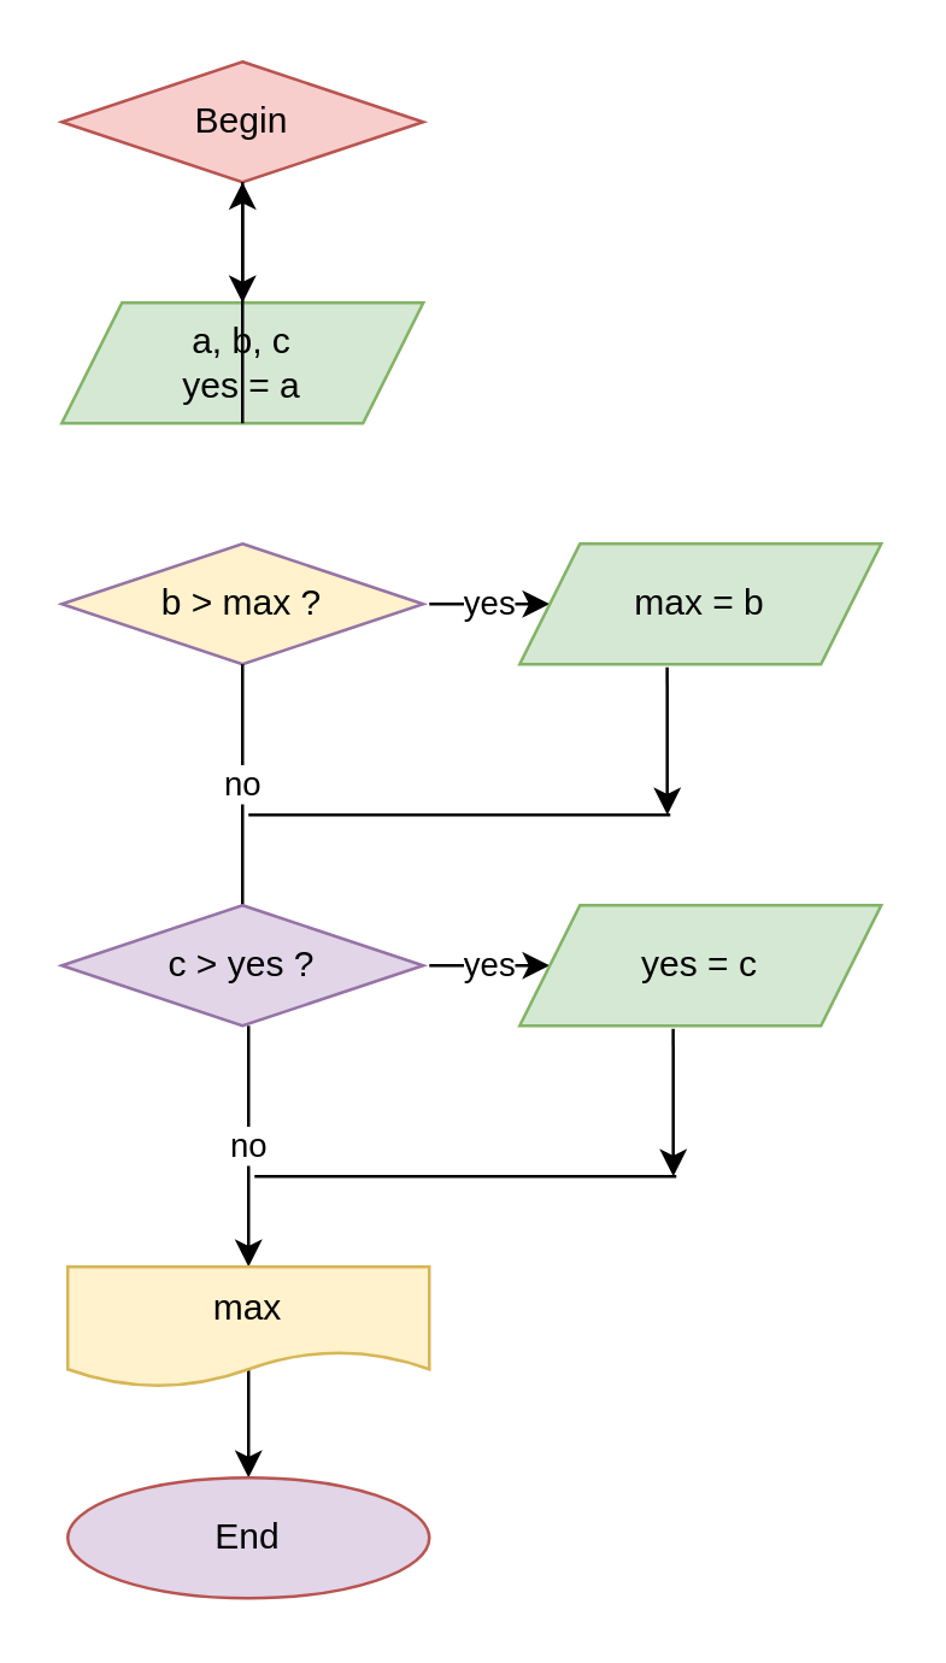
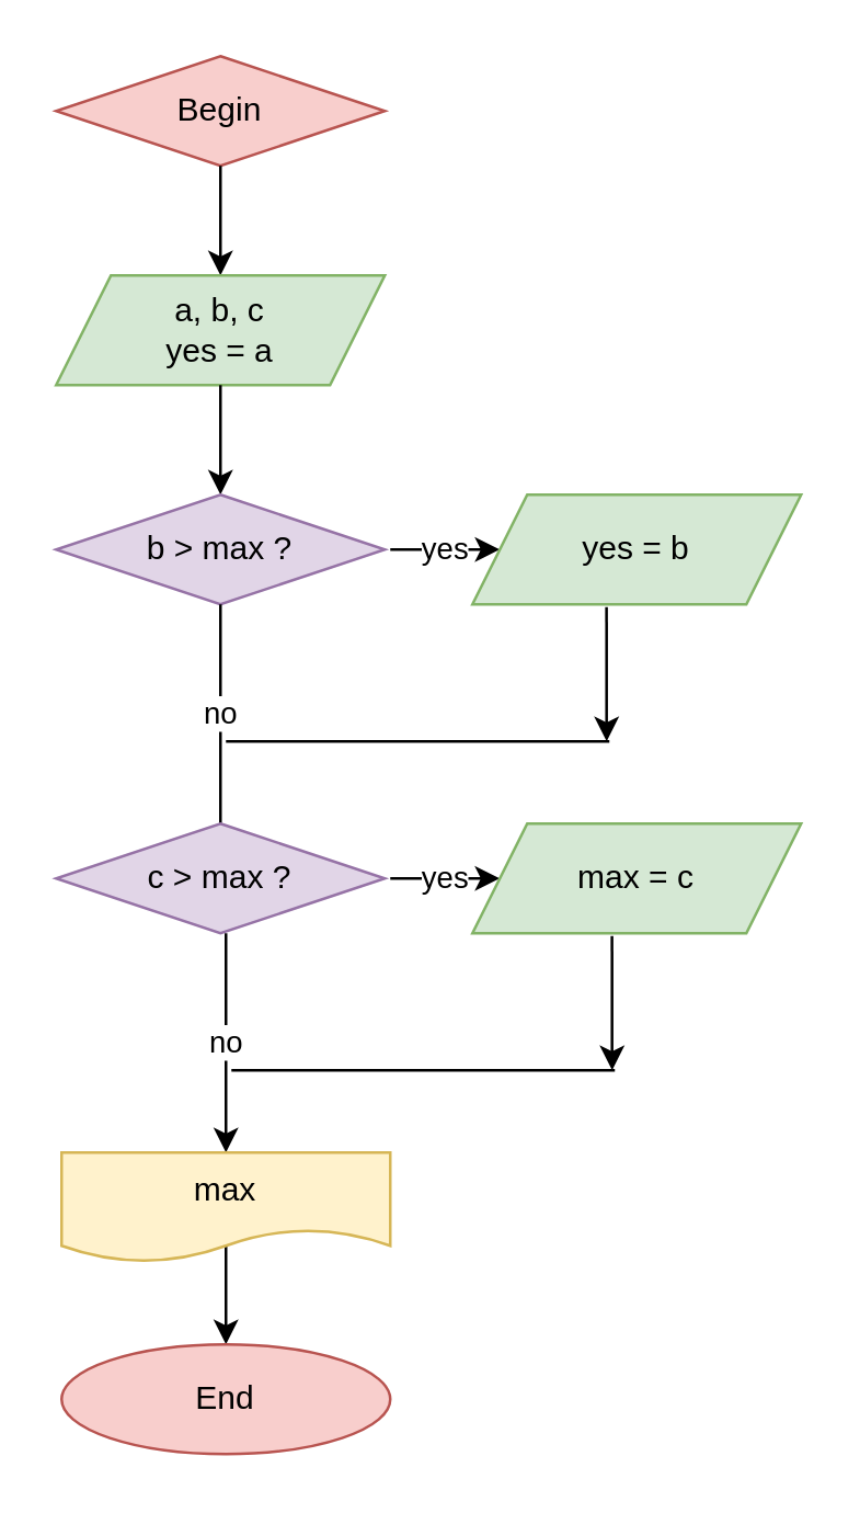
  <mxCell id="0" />
  <mxCell id="1" parent="0" />
  <mxCell id="2" value="Begin" style="rhombus;whiteSpace=wrap;html=1;fillColor=#f8cecc;strokeColor=#b85450;" vertex="1" parent="1"><mxGeometry x="20" y="20" width="120" height="40" as="geometry" /></mxCell>
  <mxCell id="3" value="" style="endArrow=classic;html=1;rounded=0;exitX=0.5;exitY=1;exitDx=0;exitDy=0;" edge="1" parent="1" source="2"><mxGeometry width="50" height="50" relative="1" as="geometry"><mxPoint x="50" y="400" as="sourcePoint" /><mxPoint x="80" y="100" as="targetPoint" /></mxGeometry></mxCell>
  <mxCell id="4" value="a, b, c&lt;br&gt;yes = a" style="shape=parallelogram;perimeter=parallelogramPerimeter;whiteSpace=wrap;html=1;fixedSize=1;fillColor=#d5e8d4;strokeColor=#82b366;" vertex="1" parent="1"><mxGeometry x="20" y="100" width="120" height="40" as="geometry" /></mxCell>
- <mxCell id="5" value="" style="endArrow=classic;html=1;rounded=0;exitX=0.5;exitY=1;exitDx=0;exitDy=0;" edge="1" parent="1" source="4" target="2"><mxGeometry width="50" height="50" relative="1" as="geometry"><mxPoint x="50" y="400" as="sourcePoint" /><mxPoint x="80" y="220" as="targetPoint" /></mxGeometry></mxCell>
- <mxCell id="6" value="b &amp;gt; max ?" style="rhombus;whiteSpace=wrap;html=1;fillColor=#fff2cc;strokeColor=#9673a6;" vertex="1" parent="1"><mxGeometry x="20" y="180" width="120" height="40" as="geometry" /></mxCell>
+ <mxCell id="5" value="" style="endArrow=classic;html=1;rounded=0;exitX=0.5;exitY=1;exitDx=0;exitDy=0;" edge="1" parent="1" source="4" target="6"><mxGeometry width="50" height="50" relative="1" as="geometry"><mxPoint x="50" y="400" as="sourcePoint" /><mxPoint x="80" y="220" as="targetPoint" /></mxGeometry></mxCell>
+ <mxCell id="6" value="b &amp;gt; max ?" style="rhombus;whiteSpace=wrap;html=1;fillColor=#e1d5e7;strokeColor=#9673a6;" vertex="1" parent="1"><mxGeometry x="20" y="180" width="120" height="40" as="geometry" /></mxCell>
  <mxCell id="7" value="yes" style="endArrow=classic;html=1;rounded=0;entryX=0;entryY=0.5;entryDx=0;entryDy=0;" edge="1" parent="1"><mxGeometry width="50" height="50" relative="1" as="geometry"><mxPoint x="142" y="200" as="sourcePoint" /><mxPoint x="182" y="200" as="targetPoint" /></mxGeometry></mxCell>
  <mxCell id="8" value="no" style="endArrow=none;html=1;rounded=0;exitX=0.5;exitY=1;exitDx=0;exitDy=0;entryX=0.5;entryY=0;entryDx=0;entryDy=0;" edge="1" parent="1" source="6" target="12"><mxGeometry width="50" height="50" relative="1" as="geometry"><mxPoint x="50" y="400" as="sourcePoint" /><mxPoint x="80" y="260" as="targetPoint" /></mxGeometry></mxCell>
  <mxCell id="9" value="" style="endArrow=classic;html=1;rounded=0;" edge="1" parent="1"><mxGeometry width="50" height="50" relative="1" as="geometry"><mxPoint x="82" y="450" as="sourcePoint" /><mxPoint x="82" y="490" as="targetPoint" /></mxGeometry></mxCell>
- <mxCell id="10" value="End" style="ellipse;whiteSpace=wrap;html=1;fillColor=#e1d5e7;strokeColor=#b85450;" vertex="1" parent="1"><mxGeometry x="22" y="490" width="120" height="40" as="geometry" /></mxCell>
- <mxCell id="11" value="max = b" style="shape=parallelogram;perimeter=parallelogramPerimeter;whiteSpace=wrap;html=1;fixedSize=1;fillColor=#d5e8d4;strokeColor=#82b366;" vertex="1" parent="1"><mxGeometry x="172" y="180" width="120" height="40" as="geometry" /></mxCell>
- <mxCell id="12" value="c &amp;gt; yes ?" style="rhombus;whiteSpace=wrap;html=1;fillColor=#e1d5e7;strokeColor=#9673a6;" vertex="1" parent="1"><mxGeometry x="20" y="300" width="120" height="40" as="geometry" /></mxCell>
+ <mxCell id="10" value="End" style="ellipse;whiteSpace=wrap;html=1;fillColor=#f8cecc;strokeColor=#b85450;" vertex="1" parent="1"><mxGeometry x="22" y="490" width="120" height="40" as="geometry" /></mxCell>
+ <mxCell id="11" value="yes = b" style="shape=parallelogram;perimeter=parallelogramPerimeter;whiteSpace=wrap;html=1;fixedSize=1;fillColor=#d5e8d4;strokeColor=#82b366;" vertex="1" parent="1"><mxGeometry x="172" y="180" width="120" height="40" as="geometry" /></mxCell>
+ <mxCell id="12" value="c &amp;gt; max ?" style="rhombus;whiteSpace=wrap;html=1;fillColor=#e1d5e7;strokeColor=#9673a6;" vertex="1" parent="1"><mxGeometry x="20" y="300" width="120" height="40" as="geometry" /></mxCell>
  <mxCell id="13" value="yes" style="endArrow=classic;html=1;rounded=0;entryX=0;entryY=0.5;entryDx=0;entryDy=0;" edge="1" parent="1"><mxGeometry width="50" height="50" relative="1" as="geometry"><mxPoint x="142" y="320" as="sourcePoint" /><mxPoint x="182" y="320" as="targetPoint" /></mxGeometry></mxCell>
- <mxCell id="14" value="yes = c" style="shape=parallelogram;perimeter=parallelogramPerimeter;whiteSpace=wrap;html=1;fixedSize=1;fillColor=#d5e8d4;strokeColor=#82b366;" vertex="1" parent="1"><mxGeometry x="172" y="300" width="120" height="40" as="geometry" /></mxCell>
+ <mxCell id="14" value="max = c" style="shape=parallelogram;perimeter=parallelogramPerimeter;whiteSpace=wrap;html=1;fixedSize=1;fillColor=#d5e8d4;strokeColor=#82b366;" vertex="1" parent="1"><mxGeometry x="172" y="300" width="120" height="40" as="geometry" /></mxCell>
  <mxCell id="15" value="" style="endArrow=classic;html=1;rounded=0;exitX=0.408;exitY=1.025;exitDx=0;exitDy=0;exitPerimeter=0;" edge="1" parent="1" source="11"><mxGeometry width="50" height="50" relative="1" as="geometry"><mxPoint x="225" y="260" as="sourcePoint" /><mxPoint x="221" y="270" as="targetPoint" /></mxGeometry></mxCell>
  <mxCell id="16" value="" style="endArrow=none;html=1;rounded=0;" edge="1" parent="1"><mxGeometry width="50" height="50" relative="1" as="geometry"><mxPoint x="82" y="270" as="sourcePoint" /><mxPoint x="222" y="270" as="targetPoint" /></mxGeometry></mxCell>
  <mxCell id="17" value="no" style="endArrow=classic;html=1;rounded=0;exitX=0.5;exitY=1;exitDx=0;exitDy=0;entryX=0.5;entryY=0;entryDx=0;entryDy=0;" edge="1" parent="1"><mxGeometry width="50" height="50" relative="1" as="geometry"><mxPoint x="82" y="340" as="sourcePoint" /><mxPoint x="82" y="420" as="targetPoint" /></mxGeometry></mxCell>
  <mxCell id="18" value="" style="endArrow=classic;html=1;rounded=0;exitX=0.408;exitY=1.025;exitDx=0;exitDy=0;exitPerimeter=0;" edge="1" parent="1"><mxGeometry width="50" height="50" relative="1" as="geometry"><mxPoint x="222.96" y="341" as="sourcePoint" /><mxPoint x="223" y="390" as="targetPoint" /></mxGeometry></mxCell>
  <mxCell id="19" value="" style="endArrow=none;html=1;rounded=0;" edge="1" parent="1"><mxGeometry width="50" height="50" relative="1" as="geometry"><mxPoint x="84" y="390" as="sourcePoint" /><mxPoint x="224" y="390" as="targetPoint" /></mxGeometry></mxCell>
  <mxCell id="20" value="max" style="shape=document;whiteSpace=wrap;html=1;boundedLbl=1;fillColor=#fff2cc;strokeColor=#d6b656;" vertex="1" parent="1"><mxGeometry x="22" y="420" width="120" height="40" as="geometry" /></mxCell>
